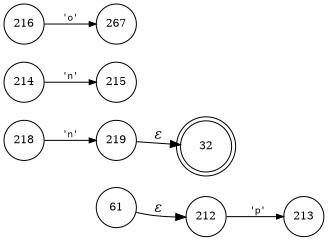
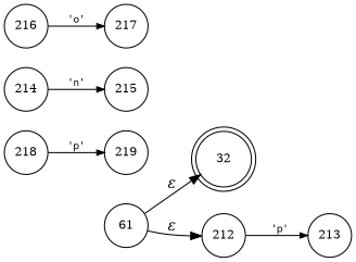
  digraph {
    rankdir=LR
    node [fixedsize=true fontsize=11 shape=circle peripheries=1]
    edge [arrowhead=normal arrowsize=.7 fontname=Courier fontsize=11]
    n1 [label=32 shape=doublecircle width=.6 peripheries=""]
    n2 [label=212 width=.55]
    n3 [label=213 width=.55]
    n4 [label=214 width=.55]
    n5 [label=215 width=.55]
    n6 [label=216 width=.55]
-   n7 [label=267 width=.55]
+   n7 [label=217 width=.55]
    n8 [label=218 width=.55]
    n9 [label=219 width=.55]
    n10 [label=61 width=.55]
    n2 -> n3 [label="'p'"]
    n4 -> n5 [label="'n'"]
    n6 -> n7 [label="'o'"]
-   n8 -> n9 [label="'n'"]
-   n9 -> n1 [fontname="Times-Italic" label="&epsilon;" arrowhead="" arrowsize="" fontsize=""]
+   n8 -> n9 [label="'p'"]
+   n10 -> n1 [fontname="Times-Italic" label="&epsilon;" arrowhead="" arrowsize="" fontsize=""]
    n10 -> n2 [fontname="Times-Italic" label="&epsilon;" arrowhead="" arrowsize="" fontsize=""]
  }
